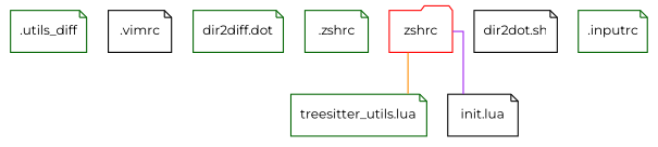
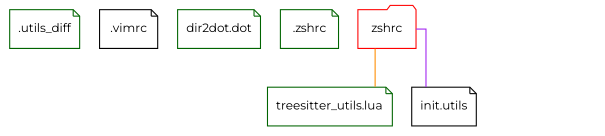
  digraph {
    fontname=Montserrat
    nodesep=0.25
    rankdir=TB
    splines=ortho
    node [color=darkgreen fontname=Montserrat fontsize=11 shape=note]
    edge [arrowhead=none fontname=Montserrat]
    n1 [label=".utils_diff"]
    n2 [color=black label=".vimrc"]
-   n3 [label="dir2diff.dot"]
+   n3 [label="dir2dot.dot"]
    n4 [label=".zshrc"]
    n5 [color=red label=zshrc shape=folder]
    n6 [label="treesitter_utils.lua"]
-   n7 [color=black label="init.lua"]
-   n8 [color=black label="dir2dot.sh"]
-   n9 [label=".inputrc"]
+   n7 [color=black label="init.utils"]
    n5 -> n6 [color=darkorange]
    n5 -> n7 [color=purple]
  }
